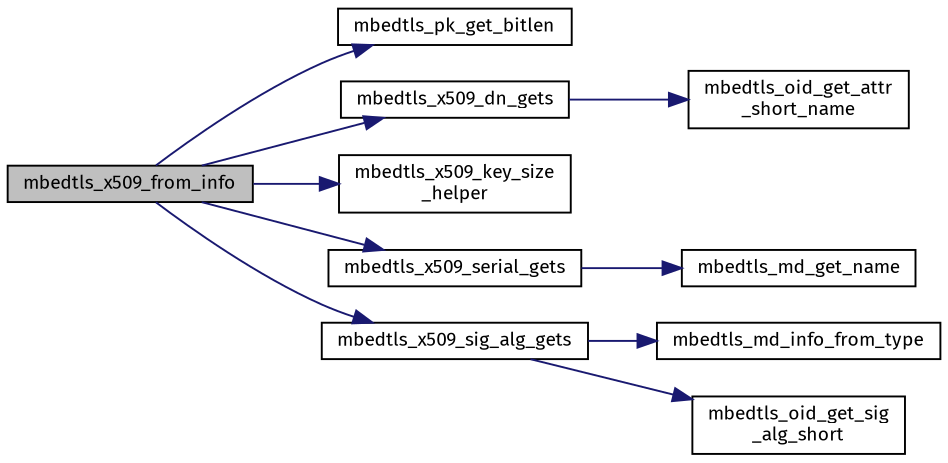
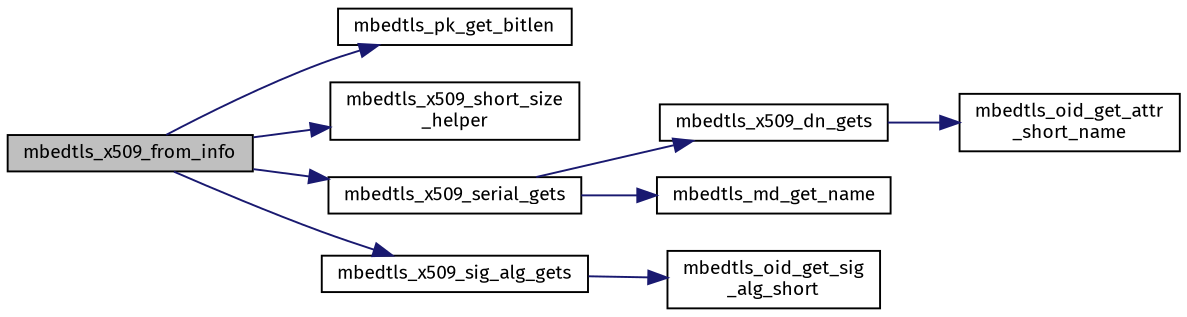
  digraph {
    fontname="Fira Sans"
    rankdir=LR
    node [color=black fillcolor=white fontname="Fira Sans" fontsize=10 shape=record style=filled]
    edge [color=midnightblue fontname="Fira Sans" fontsize=10 labelfontname=Helvetica labelfontsize=10 style=solid]
    n1 [fillcolor=grey75 fontcolor=black height=0.2 label=mbedtls_x509_from_info width=0.4]
    n2 [height=0.2 label=mbedtls_pk_get_bitlen width=0.4]
    n3 [height=0.2 label=mbedtls_x509_dn_gets width=0.4]
-   n4 [height=0.2 label="mbedtls_x509_key_size\l_helper" width=0.4]
+   n4 [height=0.2 label="mbedtls_x509_short_size\l_helper" width=0.4]
    n5 [height=0.2 label=mbedtls_x509_serial_gets width=0.4]
    n6 [height=0.2 label=mbedtls_x509_sig_alg_gets width=0.4]
    n7 [height=0.2 label="mbedtls_oid_get_attr\l_short_name" width=0.4]
    n8 [height=0.2 label=mbedtls_md_get_name width=0.4]
-   n9 [height=0.2 label=mbedtls_md_info_from_type width=0.4]
    n10 [height=0.2 label="mbedtls_oid_get_sig\l_alg_short" width=0.4]
    n1 -> n2
-   n1 -> n3
+   n5 -> n3
    n1 -> n4
    n1 -> n5
    n1 -> n6
    n3 -> n7
    n5 -> n8
-   n6 -> n9
    n6 -> n10
  }
